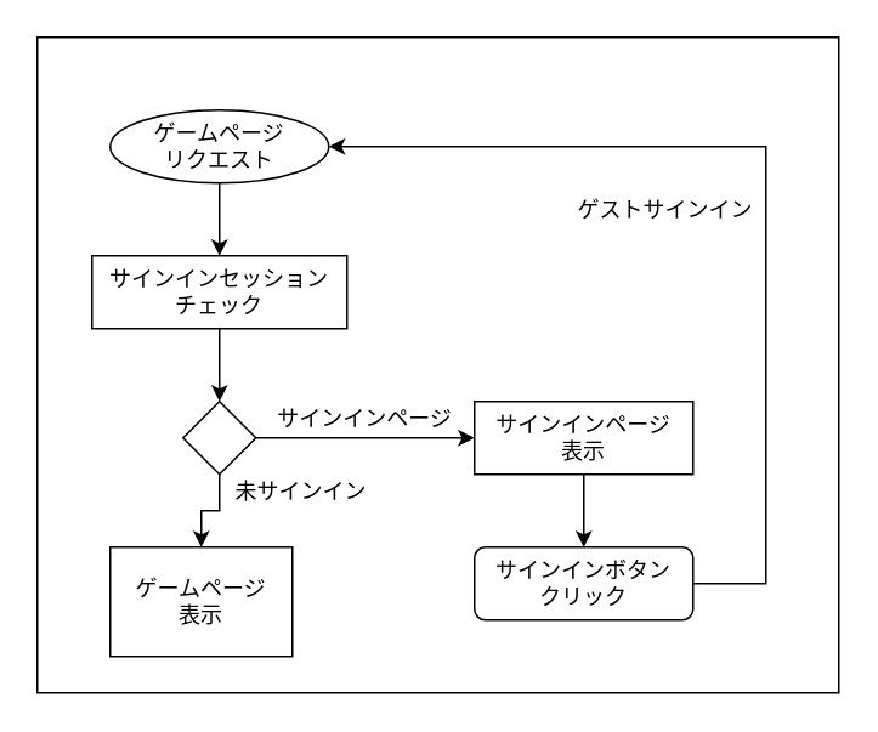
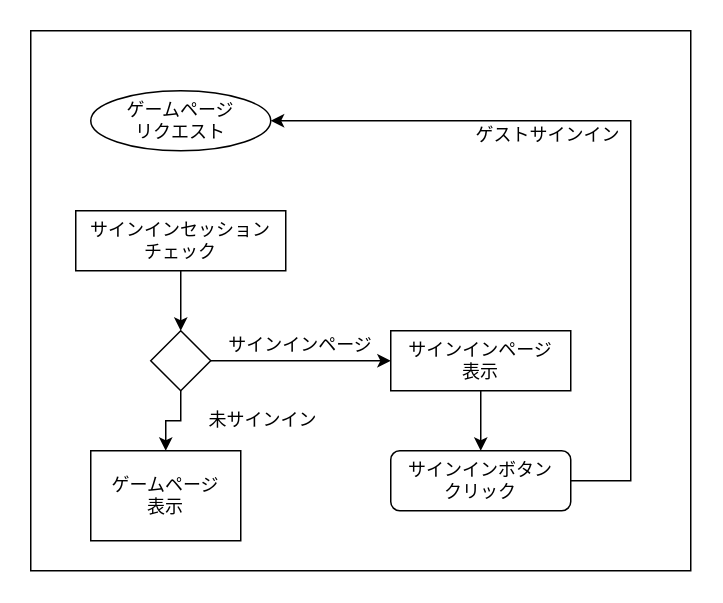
  <mxCell id="0" />
  <mxCell id="1" parent="0" />
  <mxCell id="2" value="" style="rounded=0;whiteSpace=wrap;html=1;" vertex="1" parent="1"><mxGeometry x="20" y="20" width="440" height="360" as="geometry" /></mxCell>
- <mxCell id="3" style="edgeStyle=orthogonalEdgeStyle;rounded=0;orthogonalLoop=1;jettySize=auto;html=1;entryX=0.5;entryY=0;entryDx=0;entryDy=0;" edge="1" parent="1" source="4" target="6"><mxGeometry relative="1" as="geometry" /></mxCell>
  <mxCell id="4" value="ゲームページ&lt;br&gt;リクエスト" style="ellipse;whiteSpace=wrap;html=1;" vertex="1" parent="1"><mxGeometry x="60" y="60" width="120" height="40" as="geometry" /></mxCell>
  <mxCell id="5" style="edgeStyle=orthogonalEdgeStyle;rounded=0;orthogonalLoop=1;jettySize=auto;html=1;entryX=0.5;entryY=0;entryDx=0;entryDy=0;" edge="1" parent="1" source="6" target="9"><mxGeometry relative="1" as="geometry" /></mxCell>
  <mxCell id="6" value="サインインセッション&lt;br&gt;チェック" style="rounded=0;whiteSpace=wrap;html=1;" vertex="1" parent="1"><mxGeometry x="50" y="140" width="140" height="40" as="geometry" /></mxCell>
  <mxCell id="7" style="edgeStyle=orthogonalEdgeStyle;rounded=0;orthogonalLoop=1;jettySize=auto;html=1;entryX=0;entryY=0.5;entryDx=0;entryDy=0;" edge="1" parent="1" source="9" target="11"><mxGeometry relative="1" as="geometry" /></mxCell>
  <mxCell id="8" style="edgeStyle=orthogonalEdgeStyle;rounded=0;orthogonalLoop=1;jettySize=auto;html=1;entryX=0.5;entryY=0;entryDx=0;entryDy=0;" edge="1" parent="1" source="9" target="14"><mxGeometry relative="1" as="geometry" /></mxCell>
  <mxCell id="9" value="" style="rhombus;whiteSpace=wrap;html=1;" vertex="1" parent="1"><mxGeometry x="100" y="220" width="40" height="40" as="geometry" /></mxCell>
  <mxCell id="10" style="edgeStyle=orthogonalEdgeStyle;rounded=0;orthogonalLoop=1;jettySize=auto;html=1;entryX=0.5;entryY=0;entryDx=0;entryDy=0;" edge="1" parent="1" source="11" target="13"><mxGeometry relative="1" as="geometry" /></mxCell>
  <mxCell id="11" value="サインインページ&lt;br&gt;表示" style="rounded=0;whiteSpace=wrap;html=1;" vertex="1" parent="1"><mxGeometry x="260" y="220" width="120" height="40" as="geometry" /></mxCell>
  <mxCell id="12" style="edgeStyle=orthogonalEdgeStyle;rounded=0;orthogonalLoop=1;jettySize=auto;html=1;entryX=1;entryY=0.5;entryDx=0;entryDy=0;" edge="1" parent="1" source="13" target="4"><mxGeometry relative="1" as="geometry"><mxPoint x="300" y="420" as="targetPoint" /><Array as="points"><mxPoint x="420" y="320" /><mxPoint x="420" y="80" /></Array></mxGeometry></mxCell>
  <mxCell id="13" value="サインインボタン&lt;br&gt;クリック" style="whiteSpace=wrap;html=1;rounded=1;" vertex="1" parent="1"><mxGeometry x="260" y="300" width="120" height="40" as="geometry" /></mxCell>
  <mxCell id="14" value="ゲームページ&lt;br&gt;表示" style="rounded=0;whiteSpace=wrap;html=1;" vertex="1" parent="1"><mxGeometry x="60" y="300" width="100" height="60" as="geometry" /></mxCell>
  <mxCell id="15" value="サインインページ" style="text;html=1;align=center;verticalAlign=middle;whiteSpace=wrap;rounded=0;" vertex="1" parent="1"><mxGeometry x="140" y="220" width="120" height="20" as="geometry" /></mxCell>
- <mxCell id="16" value="未サインイン" style="text;html=1;align=center;verticalAlign=middle;whiteSpace=wrap;rounded=0;" vertex="1" parent="1"><mxGeometry x="120" y="260" width="90" height="20" as="geometry" /></mxCell>
- <mxCell id="17" value="ゲストサインイン" style="text;html=1;align=center;verticalAlign=middle;whiteSpace=wrap;rounded=0;" vertex="1" parent="1"><mxGeometry x="310" y="105" width="110" height="20" as="geometry" /></mxCell>
+ <mxCell id="16" value="未サインイン" style="text;html=1;align=center;verticalAlign=middle;whiteSpace=wrap;rounded=0;" vertex="1" parent="1"><mxGeometry x="130" y="270" width="90" height="20" as="geometry" /></mxCell>
+ <mxCell id="17" value="ゲストサインイン" style="text;html=1;align=center;verticalAlign=middle;whiteSpace=wrap;rounded=0;" vertex="1" parent="1"><mxGeometry x="310" y="80" width="110" height="20" as="geometry" /></mxCell>
